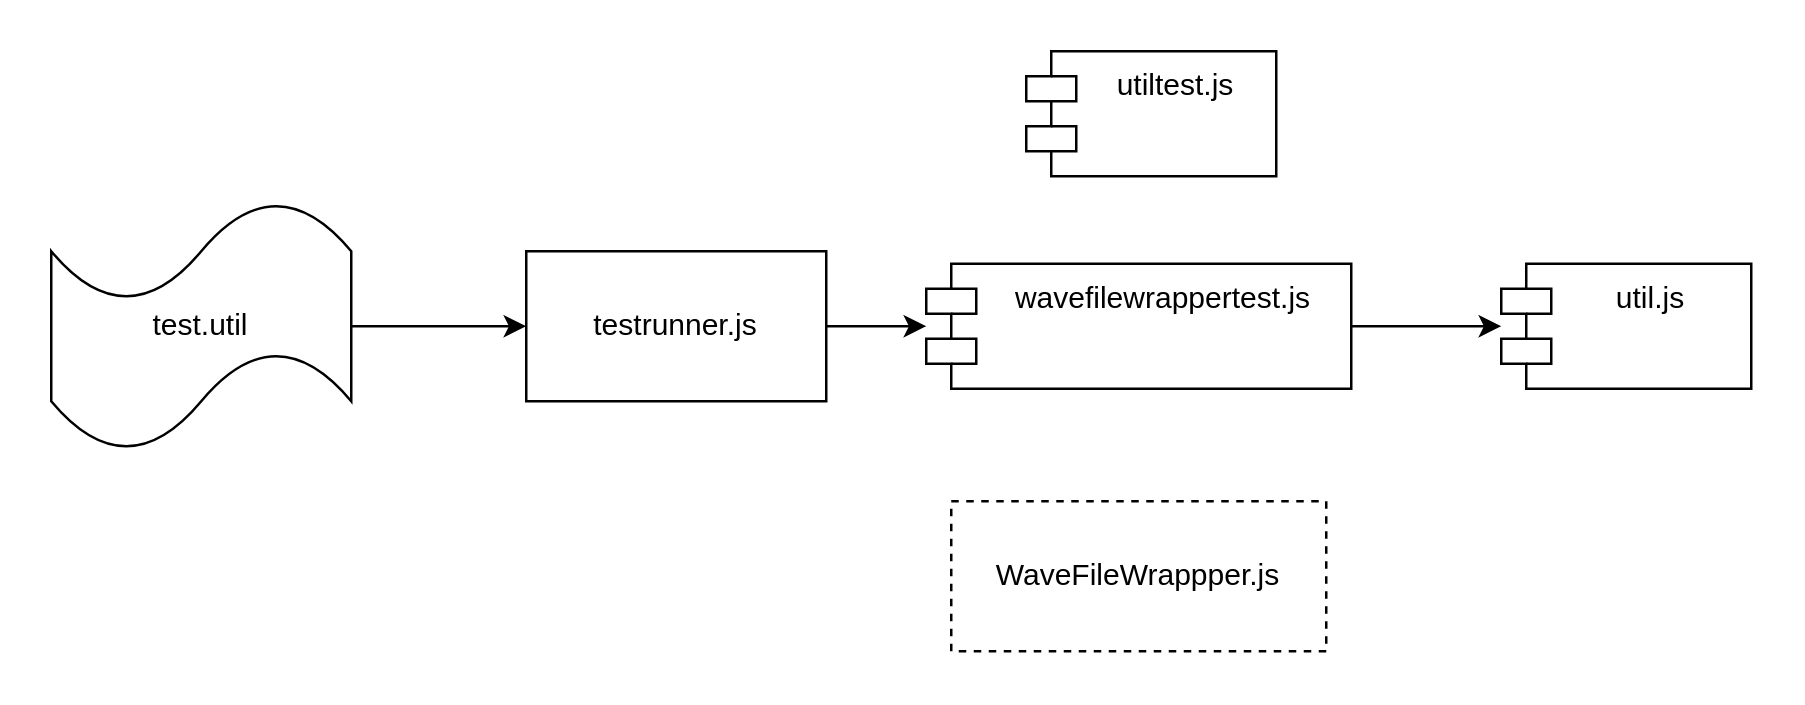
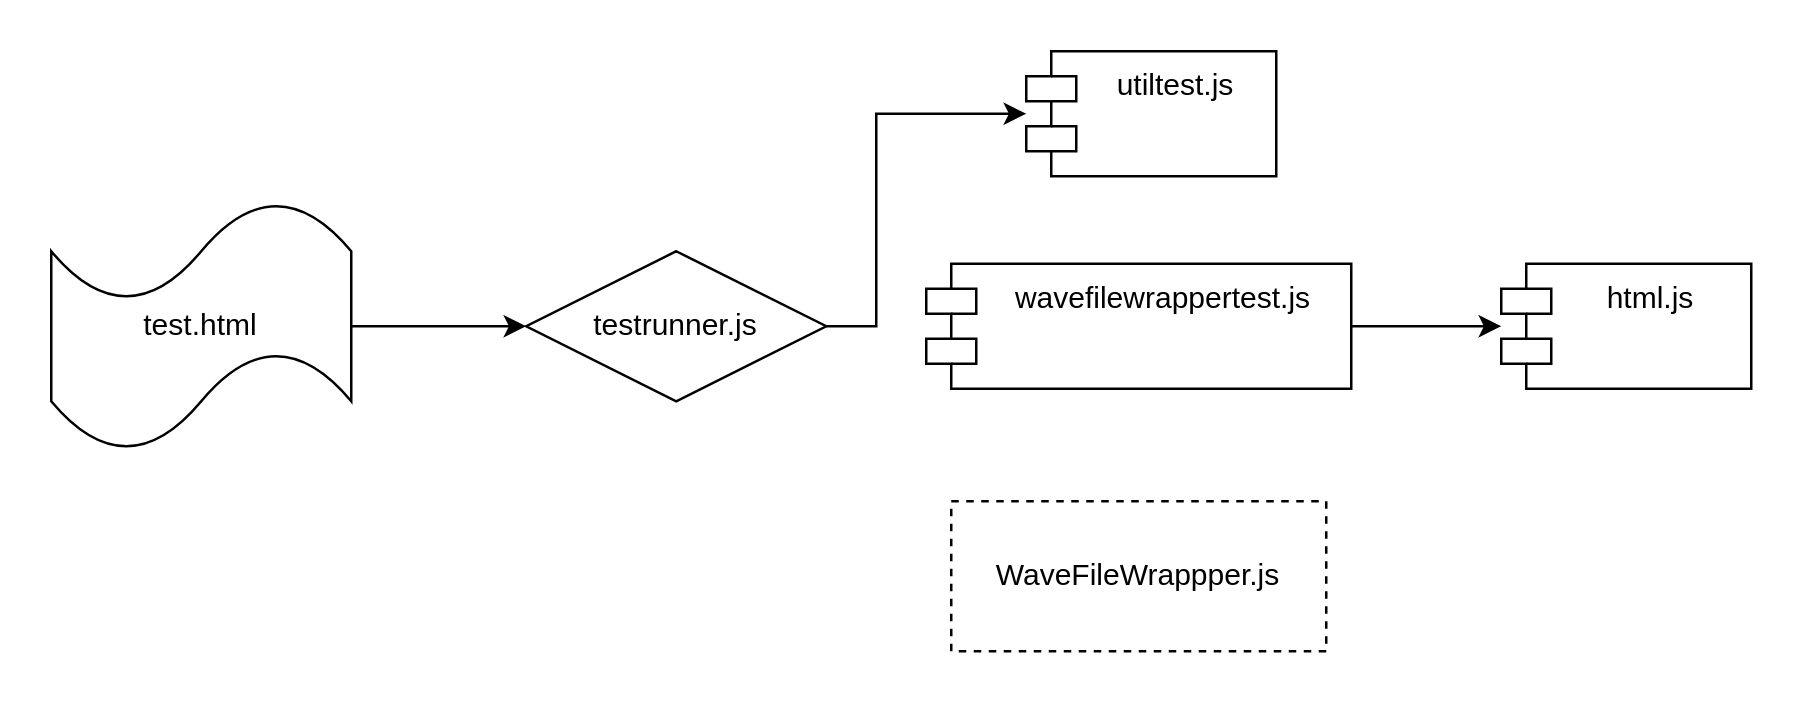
  <mxCell id="0" />
  <mxCell id="1" parent="0" />
  <mxCell id="2" style="edgeStyle=orthogonalEdgeStyle;rounded=0;orthogonalLoop=1;jettySize=auto;html=1;" edge="1" parent="1" source="3" target="7"><mxGeometry relative="1" as="geometry" /></mxCell>
- <mxCell id="3" value="test.util" style="shape=tape;whiteSpace=wrap;html=1;" vertex="1" parent="1"><mxGeometry x="20" y="80" width="120" height="100" as="geometry" /></mxCell>
- <mxCell id="4" value="util.js" style="shape=module;align=left;spacingLeft=20;align=center;verticalAlign=top;whiteSpace=wrap;html=1;" vertex="1" parent="1"><mxGeometry x="600" y="105" width="100" height="50" as="geometry" /></mxCell>
- <mxCell id="5" style="edgeStyle=orthogonalEdgeStyle;rounded=0;orthogonalLoop=1;jettySize=auto;html=1;" edge="1" parent="1" source="7" target="11"><mxGeometry relative="1" as="geometry" /></mxCell>
- <mxCell id="7" value="testrunner.js" style="rounded=0;whiteSpace=wrap;html=1;" vertex="1" parent="1"><mxGeometry x="210" y="100" width="120" height="60" as="geometry" /></mxCell>
+ <mxCell id="3" value="test.html" style="shape=tape;whiteSpace=wrap;html=1;" vertex="1" parent="1"><mxGeometry x="20" y="80" width="120" height="100" as="geometry" /></mxCell>
+ <mxCell id="4" value="html.js" style="shape=module;align=left;spacingLeft=20;align=center;verticalAlign=top;whiteSpace=wrap;html=1;" vertex="1" parent="1"><mxGeometry x="600" y="105" width="100" height="50" as="geometry" /></mxCell>
+ <mxCell id="6" style="edgeStyle=orthogonalEdgeStyle;rounded=0;orthogonalLoop=1;jettySize=auto;html=1;" edge="1" parent="1" source="7" target="9"><mxGeometry relative="1" as="geometry"><Array as="points"><mxPoint x="350" y="130" /><mxPoint x="350" y="45" /></Array></mxGeometry></mxCell>
+ <mxCell id="7" value="testrunner.js" style="rhombus;whiteSpace=wrap;html=1;" vertex="1" parent="1"><mxGeometry x="210" y="100" width="120" height="60" as="geometry" /></mxCell>
  <mxCell id="8" value="WaveFileWrappper.js" style="rounded=0;whiteSpace=wrap;html=1;dashed=1;" vertex="1" parent="1"><mxGeometry x="380" y="200" width="150" height="60" as="geometry" /></mxCell>
  <mxCell id="9" value="utiltest.js" style="shape=module;align=left;spacingLeft=20;align=center;verticalAlign=top;whiteSpace=wrap;html=1;" vertex="1" parent="1"><mxGeometry x="410" y="20" width="100" height="50" as="geometry" /></mxCell>
  <mxCell id="10" style="edgeStyle=orthogonalEdgeStyle;rounded=0;orthogonalLoop=1;jettySize=auto;html=1;" edge="1" parent="1" source="11" target="4"><mxGeometry relative="1" as="geometry" /></mxCell>
  <mxCell id="11" value="wavefilewrappertest.js" style="shape=module;align=left;spacingLeft=20;align=center;verticalAlign=top;whiteSpace=wrap;html=1;" vertex="1" parent="1"><mxGeometry x="370" y="105" width="170" height="50" as="geometry" /></mxCell>
